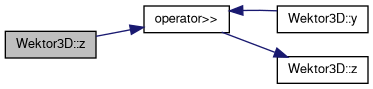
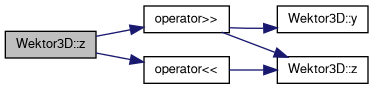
  digraph {
    rankdir=LR
    node [color=black fillcolor=white fontname=FreeSans fontsize=10 shape=record style=filled]
    edge [color=midnightblue fontname=FreeSans fontsize=10 labelfontname=FreeSans labelfontsize=10 style=solid]
    n1 [fillcolor=grey75 fontcolor=black height=0.2 label="Wektor3D::z" width=0.4]
    n2 [height=0.2 label="operator\>\>" width=0.4]
+   n3 [height=0.2 label="operator\<\<" width=0.4]
    n4 [height=0.2 label="Wektor3D::y" width=0.4]
    n5 [height=0.2 label="Wektor3D::z" width=0.4]
    n1 -> n2
-   n4 -> n2
+   n1 -> n3
+   n2 -> n4
    n2 -> n5
+   n3 -> n5
  }
